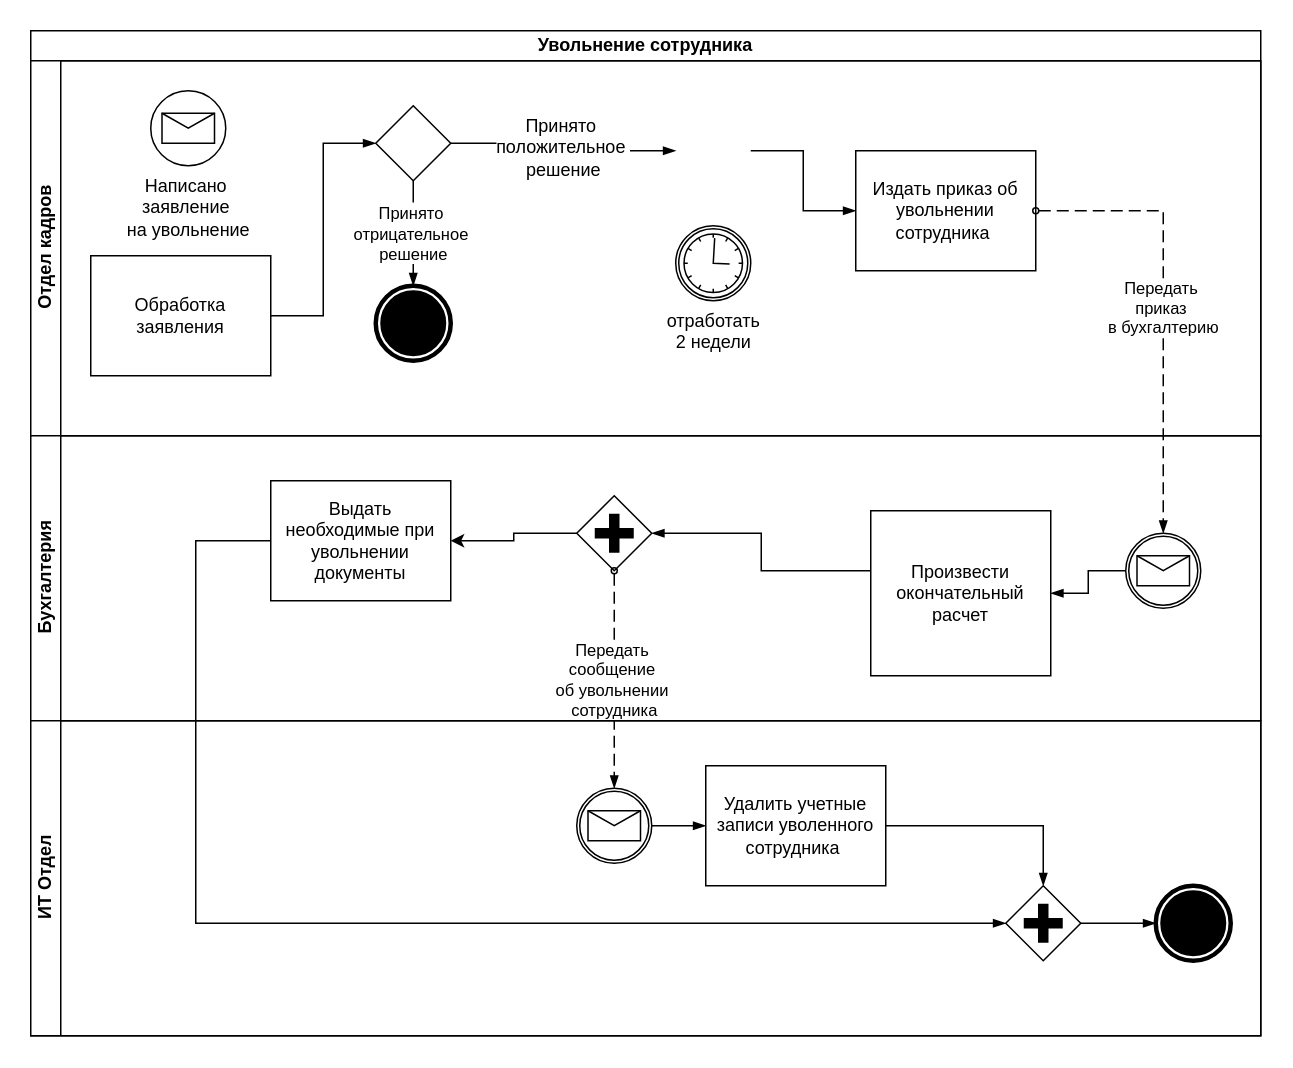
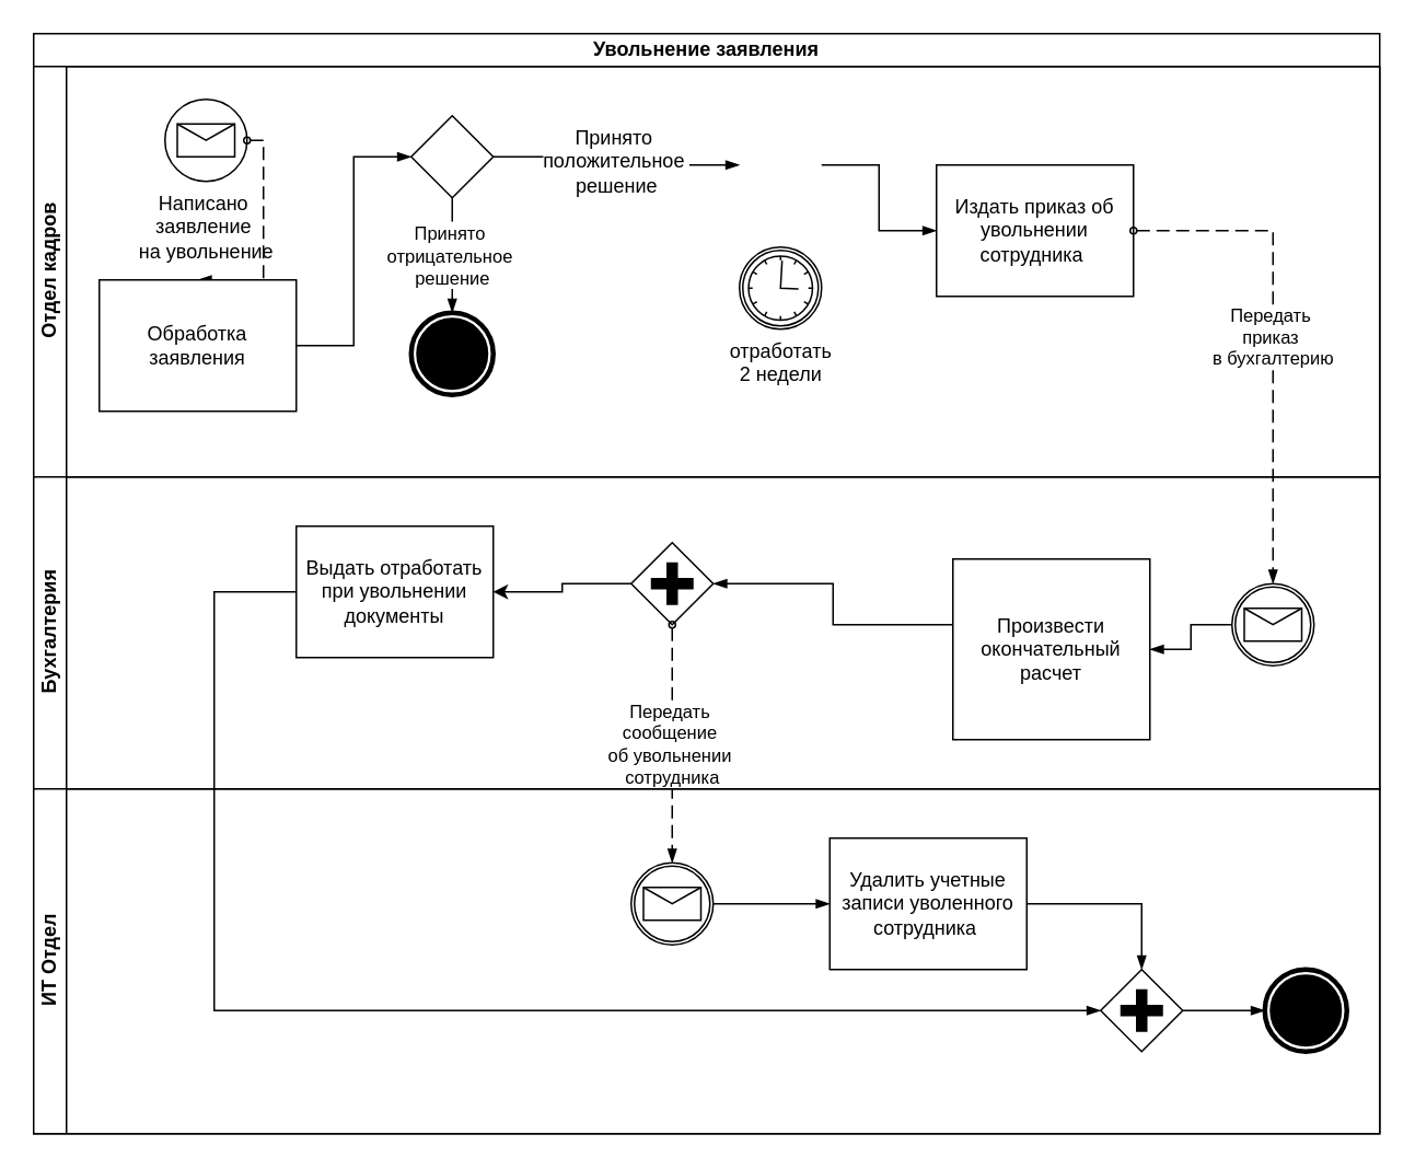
  <mxCell id="0" />
  <mxCell id="1" parent="0" />
- <mxCell id="2" value="Увольнение сотрудника" style="swimlane;html=1;childLayout=stackLayout;resizeParent=1;resizeParentMax=0;horizontal=1;startSize=20;horizontalStack=0;whiteSpace=wrap;" parent="1" vertex="1"><mxGeometry width="820" height="670" as="geometry" x="20" y="20" /></mxCell>
+ <mxCell id="2" value="Увольнение заявления" style="swimlane;html=1;childLayout=stackLayout;resizeParent=1;resizeParentMax=0;horizontal=1;startSize=20;horizontalStack=0;whiteSpace=wrap;" parent="1" vertex="1"><mxGeometry width="820" height="670" as="geometry" x="20" y="20" /></mxCell>
  <mxCell id="3" value="Отдел кадров" style="swimlane;html=1;startSize=20;horizontal=0;" parent="2" vertex="1"><mxGeometry y="20" width="820" height="250" as="geometry" /></mxCell>
  <mxCell id="4" value="Написано&amp;nbsp;&lt;div&gt;заявление&amp;nbsp;&lt;div&gt;на увольнение&lt;/div&gt;&lt;/div&gt;" style="points=[[0.145,0.145,0],[0.5,0,0],[0.855,0.145,0],[1,0.5,0],[0.855,0.855,0],[0.5,1,0],[0.145,0.855,0],[0,0.5,0]];shape=mxgraph.bpmn.event;html=1;verticalLabelPosition=bottom;labelBackgroundColor=#ffffff;verticalAlign=top;align=center;perimeter=ellipsePerimeter;outlineConnect=0;aspect=fixed;outline=standard;symbol=message;" parent="3" vertex="1"><mxGeometry x="80" y="20" width="50" height="50" as="geometry" /></mxCell>
  <mxCell id="5" value="" style="points=[[0.145,0.145,0],[0.5,0,0],[0.855,0.145,0],[1,0.5,0],[0.855,0.855,0],[0.5,1,0],[0.145,0.855,0],[0,0.5,0]];shape=mxgraph.bpmn.event;html=1;verticalLabelPosition=bottom;labelBackgroundColor=#ffffff;verticalAlign=top;align=center;perimeter=ellipsePerimeter;outlineConnect=0;aspect=fixed;outline=end;symbol=terminate;" parent="3" vertex="1"><mxGeometry x="230" y="150" width="50" height="50" as="geometry" /></mxCell>
  <mxCell id="6" value="&lt;span style=&quot;color: rgba(0, 0, 0, 0); font-family: monospace; font-size: 0px; text-align: start; background-color: rgb(236, 236, 236);&quot;&gt;%3CmxGraphModel%3E%3Croot%3E%3CmxCell%20id%3D%220%22%2F%3E%3CmxCell%20id%3D%221%22%20parent%3D%220%22%2F%3E%3CmxCell%20id%3D%222%22%20value%3D%22%22%20style%3D%22edgeStyle%3DelbowEdgeStyle%3BfontSize%3D12%3Bhtml%3D1%3BendArrow%3DblockThin%3BendFill%3D1%3Brounded%3D0%3BexitX%3D1%3BexitY%3D0.5%3BexitDx%3D0%3BexitDy%3D0%3BexitPerimeter%3D0%3B%22%20edge%3D%221%22%20parent%3D%221%22%3E%3CmxGeometry%20width%3D%22160%22%20relative%3D%221%22%20as%3D%22geometry%22%3E%3CmxPoint%20x%3D%2290%22%20y%3D%2275%22%20as%3D%22sourcePoint%22%2F%3E%3CmxPoint%20x%3D%22180%22%20y%3D%2275%22%20as%3D%22targetPoint%22%2F%3E%3C%2FmxGeometry%3E%3C%2FmxCell%3E%3C%2Froot%3E%3C%2FmxGraphModel%3E&lt;/span&gt;&lt;span style=&quot;font-size: 11px;&quot;&gt;Принято&amp;nbsp;&lt;/span&gt;&lt;div style=&quot;font-size: 11px;&quot;&gt;отрицательное&amp;nbsp;&lt;/div&gt;&lt;div style=&quot;font-size: 11px;&quot;&gt;решение&lt;/div&gt;" style="edgeStyle=elbowEdgeStyle;fontSize=12;html=1;endArrow=blockThin;endFill=1;rounded=0;exitX=0.5;exitY=1;exitDx=0;exitDy=0;exitPerimeter=0;entryX=0.5;entryY=0;entryDx=0;entryDy=0;entryPerimeter=0;" parent="3" source="8" target="5" edge="1"><mxGeometry width="160" relative="1" as="geometry"><mxPoint x="435" y="85" as="sourcePoint" /><mxPoint x="400" y="70" as="targetPoint" /></mxGeometry></mxCell>
  <mxCell id="7" value="Принято&amp;nbsp;&lt;div&gt;положительное&amp;nbsp;&lt;/div&gt;&lt;div&gt;решение&lt;/div&gt;" style="edgeStyle=elbowEdgeStyle;fontSize=12;html=1;endArrow=blockThin;endFill=1;rounded=0;exitX=1;exitY=0.5;exitDx=0;exitDy=0;exitPerimeter=0;entryX=0;entryY=0.5;entryDx=0;entryDy=0;entryPerimeter=0;" parent="3" source="8" edge="1"><mxGeometry width="160" relative="1" as="geometry"><mxPoint x="460" y="60" as="sourcePoint" /><mxPoint x="430" y="60" as="targetPoint" /></mxGeometry></mxCell>
  <mxCell id="8" value="" style="points=[[0.25,0.25,0],[0.5,0,0],[0.75,0.25,0],[1,0.5,0],[0.75,0.75,0],[0.5,1,0],[0.25,0.75,0],[0,0.5,0]];shape=mxgraph.bpmn.gateway2;html=1;verticalLabelPosition=bottom;labelBackgroundColor=#ffffff;verticalAlign=top;align=center;perimeter=rhombusPerimeter;outlineConnect=0;outline=none;symbol=none;" vertex="1" parent="3"><mxGeometry x="230" y="30" width="50" height="50" as="geometry" /></mxCell>
  <mxCell id="9" value="" style="edgeStyle=elbowEdgeStyle;fontSize=12;html=1;endArrow=blockThin;endFill=1;rounded=0;exitX=1;exitY=0.5;exitDx=0;exitDy=0;exitPerimeter=0;entryX=0;entryY=0.5;entryDx=0;entryDy=0;entryPerimeter=0;" edge="1" parent="3" target="10"><mxGeometry width="160" relative="1" as="geometry"><mxPoint x="480" y="60" as="sourcePoint" /><mxPoint x="570" y="60" as="targetPoint" /></mxGeometry></mxCell>
  <mxCell id="10" value="Издать приказ об увольнении сотрудника&amp;nbsp;" style="points=[[0.25,0,0],[0.5,0,0],[0.75,0,0],[1,0.25,0],[1,0.5,0],[1,0.75,0],[0.75,1,0],[0.5,1,0],[0.25,1,0],[0,0.75,0],[0,0.5,0],[0,0.25,0]];shape=mxgraph.bpmn.task2;whiteSpace=wrap;rectStyle=rounded;size=10;html=1;container=1;expand=0;collapsible=0;taskMarker=user;" vertex="1" parent="3"><mxGeometry x="550" y="60" width="120" height="80" as="geometry" /></mxCell>
+ <mxCell id="11" value="" style="dashed=1;dashPattern=8 4;endArrow=blockThin;endFill=1;startArrow=oval;startFill=0;endSize=6;startSize=4;html=1;rounded=0;exitX=1;exitY=0.5;exitDx=0;exitDy=0;exitPerimeter=0;entryX=0.5;entryY=0;entryDx=0;entryDy=0;entryPerimeter=0;" edge="1" parent="3" source="4" target="12"><mxGeometry width="160" relative="1" as="geometry"><mxPoint x="90" y="180" as="sourcePoint" /><mxPoint x="250" y="180" as="targetPoint" /><Array as="points"><mxPoint x="140" y="45" /><mxPoint x="140" y="130" /><mxPoint x="100" y="130" /></Array></mxGeometry></mxCell>
  <mxCell id="12" value="Обработка заявления" style="points=[[0.25,0,0],[0.5,0,0],[0.75,0,0],[1,0.25,0],[1,0.5,0],[1,0.75,0],[0.75,1,0],[0.5,1,0],[0.25,1,0],[0,0.75,0],[0,0.5,0],[0,0.25,0]];shape=mxgraph.bpmn.task2;whiteSpace=wrap;rectStyle=rounded;size=10;html=1;container=1;expand=0;collapsible=0;taskMarker=manual;" vertex="1" parent="3"><mxGeometry x="40" y="130" width="120" height="80" as="geometry" /></mxCell>
  <mxCell id="13" value="" style="edgeStyle=elbowEdgeStyle;fontSize=12;html=1;endArrow=blockThin;endFill=1;rounded=0;exitX=1;exitY=0.5;exitDx=0;exitDy=0;exitPerimeter=0;entryX=0;entryY=0.5;entryDx=0;entryDy=0;entryPerimeter=0;" edge="1" parent="3" source="12" target="8"><mxGeometry width="160" relative="1" as="geometry"><mxPoint x="490" y="70" as="sourcePoint" /><mxPoint x="590" y="110" as="targetPoint" /></mxGeometry></mxCell>
  <mxCell id="14" value="отработать&lt;div&gt;2 недели&lt;/div&gt;" style="points=[[0.145,0.145,0],[0.5,0,0],[0.855,0.145,0],[1,0.5,0],[0.855,0.855,0],[0.5,1,0],[0.145,0.855,0],[0,0.5,0]];shape=mxgraph.bpmn.event;html=1;verticalLabelPosition=bottom;labelBackgroundColor=#ffffff;verticalAlign=top;align=center;perimeter=ellipsePerimeter;outlineConnect=0;aspect=fixed;outline=catching;symbol=timer;" vertex="1" parent="3"><mxGeometry x="430" y="110" width="50" height="50" as="geometry" /></mxCell>
  <mxCell id="15" value="Бухгалтерия" style="swimlane;html=1;startSize=20;horizontal=0;" parent="2" vertex="1"><mxGeometry y="270" width="820" height="190" as="geometry"><mxRectangle y="270" width="820" height="30" as="alternateBounds" /></mxGeometry></mxCell>
  <mxCell id="16" value="Произвести окончательный расчет" style="points=[[0.25,0,0],[0.5,0,0],[0.75,0,0],[1,0.25,0],[1,0.5,0],[1,0.75,0],[0.75,1,0],[0.5,1,0],[0.25,1,0],[0,0.75,0],[0,0.5,0],[0,0.25,0]];shape=mxgraph.bpmn.task2;whiteSpace=wrap;rectStyle=rounded;size=10;html=1;container=1;expand=0;collapsible=0;taskMarker=user;" parent="15" vertex="1"><mxGeometry x="560" y="50" width="120" height="110" as="geometry" /></mxCell>
  <mxCell id="17" value="" style="edgeStyle=elbowEdgeStyle;fontSize=12;html=1;endArrow=blockThin;endFill=1;rounded=0;entryX=1;entryY=0.5;entryDx=0;entryDy=0;entryPerimeter=0;" parent="15" target="22" edge="1"><mxGeometry width="160" relative="1" as="geometry"><mxPoint x="560" y="90" as="sourcePoint" /><mxPoint x="450" y="40" as="targetPoint" /><Array as="points" /></mxGeometry></mxCell>
- <mxCell id="18" value="Выдать необходимые при увольнении документы" style="points=[[0.25,0,0],[0.5,0,0],[0.75,0,0],[1,0.25,0],[1,0.5,0],[1,0.75,0],[0.75,1,0],[0.5,1,0],[0.25,1,0],[0,0.75,0],[0,0.5,0],[0,0.25,0]];shape=mxgraph.bpmn.task2;whiteSpace=wrap;rectStyle=rounded;size=10;html=1;container=1;expand=0;collapsible=0;taskMarker=send;" vertex="1" parent="15"><mxGeometry x="160" y="30" width="120" height="80" as="geometry" /></mxCell>
+ <mxCell id="18" value="Выдать отработать при увольнении документы" style="points=[[0.25,0,0],[0.5,0,0],[0.75,0,0],[1,0.25,0],[1,0.5,0],[1,0.75,0],[0.75,1,0],[0.5,1,0],[0.25,1,0],[0,0.75,0],[0,0.5,0],[0,0.25,0]];shape=mxgraph.bpmn.task2;whiteSpace=wrap;rectStyle=rounded;size=10;html=1;container=1;expand=0;collapsible=0;taskMarker=send;" vertex="1" parent="15"><mxGeometry x="160" y="30" width="120" height="80" as="geometry" /></mxCell>
  <mxCell id="19" value="" style="points=[[0.145,0.145,0],[0.5,0,0],[0.855,0.145,0],[1,0.5,0],[0.855,0.855,0],[0.5,1,0],[0.145,0.855,0],[0,0.5,0]];shape=mxgraph.bpmn.event;html=1;verticalLabelPosition=bottom;labelBackgroundColor=#ffffff;verticalAlign=top;align=center;perimeter=ellipsePerimeter;outlineConnect=0;aspect=fixed;outline=catching;symbol=message;" vertex="1" parent="15"><mxGeometry x="730" y="65" width="50" height="50" as="geometry" /></mxCell>
  <mxCell id="20" value="" style="edgeStyle=elbowEdgeStyle;fontSize=12;html=1;endArrow=blockThin;endFill=1;rounded=0;entryX=1;entryY=0.5;entryDx=0;entryDy=0;entryPerimeter=0;exitX=0;exitY=0.5;exitDx=0;exitDy=0;exitPerimeter=0;" edge="1" parent="15" source="19" target="16"><mxGeometry width="160" relative="1" as="geometry"><mxPoint x="570" y="100" as="sourcePoint" /><mxPoint x="470" y="100" as="targetPoint" /><Array as="points" /></mxGeometry></mxCell>
  <mxCell id="21" value="" style="edgeStyle=orthogonalEdgeStyle;rounded=0;orthogonalLoop=1;jettySize=auto;html=1;entryX=1;entryY=0.5;entryDx=0;entryDy=0;entryPerimeter=0;" edge="1" parent="15" source="22" target="18"><mxGeometry relative="1" as="geometry"><mxPoint x="299" y="65" as="targetPoint" /></mxGeometry></mxCell>
  <mxCell id="22" value="" style="points=[[0.25,0.25,0],[0.5,0,0],[0.75,0.25,0],[1,0.5,0],[0.75,0.75,0],[0.5,1,0],[0.25,0.75,0],[0,0.5,0]];shape=mxgraph.bpmn.gateway2;html=1;verticalLabelPosition=bottom;labelBackgroundColor=#ffffff;verticalAlign=top;align=center;perimeter=rhombusPerimeter;outlineConnect=0;outline=none;symbol=none;gwType=parallel;" parent="15" vertex="1"><mxGeometry x="364" y="40" width="50" height="50" as="geometry" /></mxCell>
  <mxCell id="23" value="ИТ Отдел" style="swimlane;html=1;startSize=20;horizontal=0;" parent="2" vertex="1"><mxGeometry y="460" width="820" height="210" as="geometry"><mxRectangle y="460" width="820" height="30" as="alternateBounds" /></mxGeometry></mxCell>
  <mxCell id="24" value="" style="points=[[0.145,0.145,0],[0.5,0,0],[0.855,0.145,0],[1,0.5,0],[0.855,0.855,0],[0.5,1,0],[0.145,0.855,0],[0,0.5,0]];shape=mxgraph.bpmn.event;html=1;verticalLabelPosition=bottom;labelBackgroundColor=#ffffff;verticalAlign=top;align=center;perimeter=ellipsePerimeter;outlineConnect=0;aspect=fixed;outline=end;symbol=terminate;" parent="23" vertex="1"><mxGeometry x="750" y="110" width="50" height="50" as="geometry" /></mxCell>
- <mxCell id="25" value="Удалить учетные записи уволенного сотрудника&amp;nbsp;" style="points=[[0.25,0,0],[0.5,0,0],[0.75,0,0],[1,0.25,0],[1,0.5,0],[1,0.75,0],[0.75,1,0],[0.5,1,0],[0.25,1,0],[0,0.75,0],[0,0.5,0],[0,0.25,0]];shape=mxgraph.bpmn.task2;whiteSpace=wrap;rectStyle=rounded;size=10;html=1;container=1;expand=0;collapsible=0;taskMarker=user;" parent="23" vertex="1"><mxGeometry x="450" y="30" width="120" height="80" as="geometry" /></mxCell>
+ <mxCell id="25" value="Удалить учетные записи уволенного сотрудника&amp;nbsp;" style="points=[[0.25,0,0],[0.5,0,0],[0.75,0,0],[1,0.25,0],[1,0.5,0],[1,0.75,0],[0.75,1,0],[0.5,1,0],[0.25,1,0],[0,0.75,0],[0,0.5,0],[0,0.25,0]];shape=mxgraph.bpmn.task2;whiteSpace=wrap;rectStyle=rounded;size=10;html=1;container=1;expand=0;collapsible=0;taskMarker=user;" parent="23" vertex="1"><mxGeometry x="485" y="30" width="120" height="80" as="geometry" /></mxCell>
  <mxCell id="26" value="" style="edgeStyle=elbowEdgeStyle;fontSize=12;html=1;endArrow=blockThin;endFill=1;rounded=0;exitX=1;exitY=0.5;exitDx=0;exitDy=0;exitPerimeter=0;entryX=0.5;entryY=0;entryDx=0;entryDy=0;entryPerimeter=0;" parent="23" source="25" target="28" edge="1"><mxGeometry width="160" relative="1" as="geometry"><mxPoint x="560" y="240" as="sourcePoint" /><mxPoint x="720" y="240" as="targetPoint" /><Array as="points"><mxPoint x="675" y="100" /></Array></mxGeometry></mxCell>
  <mxCell id="27" value="" style="points=[[0.145,0.145,0],[0.5,0,0],[0.855,0.145,0],[1,0.5,0],[0.855,0.855,0],[0.5,1,0],[0.145,0.855,0],[0,0.5,0]];shape=mxgraph.bpmn.event;html=1;verticalLabelPosition=bottom;labelBackgroundColor=#ffffff;verticalAlign=top;align=center;perimeter=ellipsePerimeter;outlineConnect=0;aspect=fixed;outline=catching;symbol=message;" vertex="1" parent="23"><mxGeometry x="364" y="45" width="50" height="50" as="geometry" /></mxCell>
  <mxCell id="28" value="" style="points=[[0.25,0.25,0],[0.5,0,0],[0.75,0.25,0],[1,0.5,0],[0.75,0.75,0],[0.5,1,0],[0.25,0.75,0],[0,0.5,0]];shape=mxgraph.bpmn.gateway2;html=1;verticalLabelPosition=bottom;labelBackgroundColor=#ffffff;verticalAlign=top;align=center;perimeter=rhombusPerimeter;outlineConnect=0;outline=none;symbol=none;gwType=parallel;" vertex="1" parent="23"><mxGeometry x="650" y="110" width="50" height="50" as="geometry" /></mxCell>
  <mxCell id="29" value="" style="edgeStyle=elbowEdgeStyle;fontSize=12;html=1;endArrow=blockThin;endFill=1;rounded=0;entryX=0;entryY=0.5;entryDx=0;entryDy=0;entryPerimeter=0;exitX=1;exitY=0.5;exitDx=0;exitDy=0;exitPerimeter=0;" edge="1" parent="23" source="27" target="25"><mxGeometry width="160" relative="1" as="geometry"><mxPoint x="570" y="-90" as="sourcePoint" /><mxPoint x="424" y="-115" as="targetPoint" /><Array as="points" /></mxGeometry></mxCell>
  <mxCell id="30" value="" style="edgeStyle=elbowEdgeStyle;fontSize=12;html=1;endArrow=blockThin;endFill=1;rounded=0;entryX=0;entryY=0.5;entryDx=0;entryDy=0;entryPerimeter=0;exitX=1;exitY=0.5;exitDx=0;exitDy=0;exitPerimeter=0;" edge="1" parent="23" source="28" target="24"><mxGeometry width="160" relative="1" as="geometry"><mxPoint x="710" y="170" as="sourcePoint" /><mxPoint x="660" y="145" as="targetPoint" /><Array as="points" /></mxGeometry></mxCell>
  <mxCell id="31" value="Передать&amp;nbsp;&lt;div&gt;приказ&amp;nbsp;&lt;/div&gt;&lt;div&gt;в бухг&lt;span style=&quot;background-color: light-dark(#ffffff, var(--ge-dark-color, #121212)); color: light-dark(rgb(0, 0, 0), rgb(255, 255, 255));&quot;&gt;алтерию&lt;/span&gt;&lt;/div&gt;" style="dashed=1;dashPattern=8 4;endArrow=blockThin;endFill=1;startArrow=oval;startFill=0;endSize=6;startSize=4;html=1;rounded=0;exitX=1;exitY=0.5;exitDx=0;exitDy=0;exitPerimeter=0;entryX=0.5;entryY=0;entryDx=0;entryDy=0;entryPerimeter=0;" edge="1" parent="2" source="10" target="19"><mxGeometry width="160" relative="1" as="geometry"><mxPoint x="610" y="200" as="sourcePoint" /><mxPoint x="770" y="200" as="targetPoint" /><Array as="points"><mxPoint x="755" y="120" /></Array></mxGeometry></mxCell>
  <mxCell id="32" value="Передать&amp;nbsp;&lt;div&gt;сообщение&amp;nbsp;&lt;div&gt;об увольнении&amp;nbsp;&lt;/div&gt;&lt;div&gt;сотрудника&lt;/div&gt;&lt;/div&gt;" style="dashed=1;dashPattern=8 4;endArrow=blockThin;endFill=1;startArrow=oval;startFill=0;endSize=6;startSize=4;html=1;rounded=0;entryX=0.5;entryY=0;entryDx=0;entryDy=0;entryPerimeter=0;exitX=0.5;exitY=1;exitDx=0;exitDy=0;exitPerimeter=0;" edge="1" parent="2" source="22" target="27"><mxGeometry width="160" relative="1" as="geometry"><mxPoint x="310" y="550" as="sourcePoint" /><mxPoint x="390" y="400" as="targetPoint" /></mxGeometry></mxCell>
  <mxCell id="33" value="" style="edgeStyle=elbowEdgeStyle;fontSize=12;html=1;endArrow=blockThin;endFill=1;rounded=0;exitX=0;exitY=0.5;exitDx=0;exitDy=0;exitPerimeter=0;entryX=0;entryY=0.5;entryDx=0;entryDy=0;entryPerimeter=0;" edge="1" parent="2" source="18" target="28"><mxGeometry width="160" relative="1" as="geometry"><mxPoint x="570" y="370" as="sourcePoint" /><mxPoint x="200" y="600" as="targetPoint" /><Array as="points"><mxPoint x="110" y="480" /></Array></mxGeometry></mxCell>
